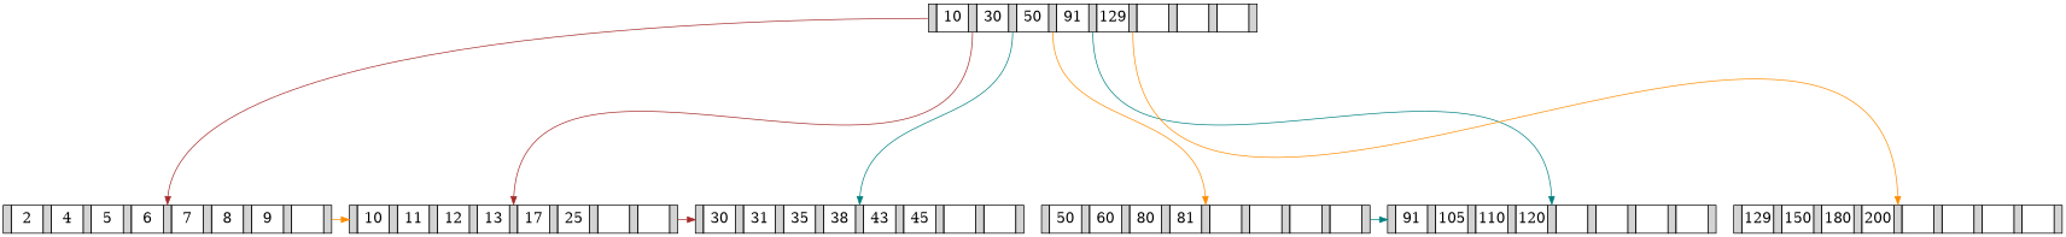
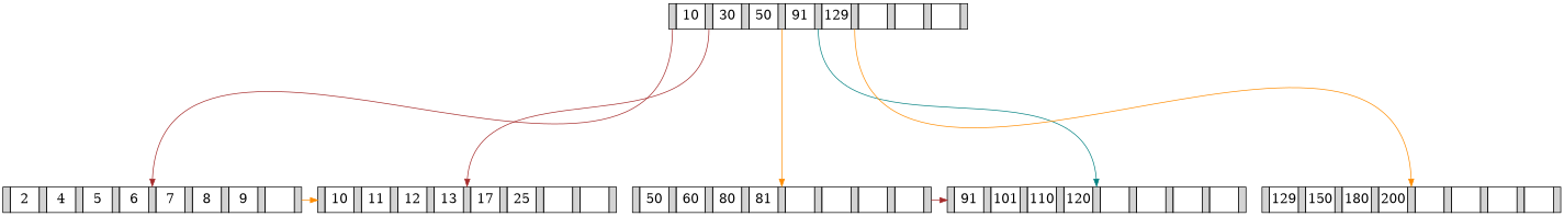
  digraph {
    nodesep=0.3
    rankdir=TB
    ranksep=3
    node [fontsize=18 margin=0 shape=none]
    edge [color=brown headport=8 tailport=16]
    n1 [label=<       <TABLE BORDER="0" COLOR="black" CELLBORDER="1" CELLSPACING="0" CELLPADDING="4">         <TR>           <TD PORT="0" BGCOLOR="lightgrey"></TD>           <TD PORT="1" WIDTH="40" HEIGHT="35" FIXEDSIZE="TRUE">2</TD>           <TD PORT="2" BGCOLOR="lightgrey"></TD>           <TD PORT="3" WIDTH="40" HEIGHT="35" FIXEDSIZE="TRUE">4</TD>           <TD PORT="4" BGCOLOR="lightgrey"></TD>           <TD PORT="5" WIDTH="40" HEIGHT="35" FIXEDSIZE="TRUE">5</TD>           <TD PORT="6" BGCOLOR="lightgrey"></TD>           <TD PORT="7" WIDTH="40" HEIGHT="35" FIXEDSIZE="TRUE">6</TD>           <TD PORT="8" BGCOLOR="lightgrey"></TD>           <TD PORT="9" WIDTH="40" HEIGHT="35" FIXEDSIZE="TRUE">7</TD>           <TD PORT="10" BGCOLOR="lightgrey"></TD>           <TD PORT="11" WIDTH="40" HEIGHT="35" FIXEDSIZE="TRUE">8</TD>           <TD PORT="12" BGCOLOR="lightgrey"></TD>           <TD PORT="13" WIDTH="40" HEIGHT="35" FIXEDSIZE="TRUE">9</TD>           <TD PORT="14" BGCOLOR="lightgrey"></TD>           <TD PORT="15" WIDTH="40" HEIGHT="35" FIXEDSIZE="TRUE"></TD>           <TD PORT="16" BGCOLOR="lightgrey"></TD>         </TR>       </TABLE>     >]
    n2 [label=<       <TABLE BORDER="0" COLOR="black" CELLBORDER="1" CELLSPACING="0" CELLPADDING="4">         <TR>           <TD PORT="0" BGCOLOR="lightgrey"></TD>           <TD PORT="1" WIDTH="40" HEIGHT="35" FIXEDSIZE="TRUE">10</TD>           <TD PORT="2" BGCOLOR="lightgrey"></TD>           <TD PORT="3" WIDTH="40" HEIGHT="35" FIXEDSIZE="TRUE">11</TD>           <TD PORT="4" BGCOLOR="lightgrey"></TD>           <TD PORT="5" WIDTH="40" HEIGHT="35" FIXEDSIZE="TRUE">12</TD>           <TD PORT="6" BGCOLOR="lightgrey"></TD>           <TD PORT="7" WIDTH="40" HEIGHT="35" FIXEDSIZE="TRUE">13</TD>           <TD PORT="8" BGCOLOR="lightgrey"></TD>           <TD PORT="9" WIDTH="40" HEIGHT="35" FIXEDSIZE="TRUE">17</TD>           <TD PORT="10" BGCOLOR="lightgrey"></TD>           <TD PORT="11" WIDTH="40" HEIGHT="35" FIXEDSIZE="TRUE">25</TD>           <TD PORT="12" BGCOLOR="lightgrey"></TD>           <TD PORT="13" WIDTH="40" HEIGHT="35" FIXEDSIZE="TRUE"></TD>           <TD PORT="14" BGCOLOR="lightgrey"></TD>           <TD PORT="15" WIDTH="40" HEIGHT="35" FIXEDSIZE="TRUE"></TD>           <TD PORT="16" BGCOLOR="lightgrey"></TD>         </TR>       </TABLE>     >]
-   n3 [label=<       <TABLE BORDER="0" COLOR="black" CELLBORDER="1" CELLSPACING="0" CELLPADDING="4">         <TR>           <TD PORT="0" BGCOLOR="lightgrey"></TD>           <TD PORT="1" WIDTH="40" HEIGHT="35" FIXEDSIZE="TRUE">30</TD>           <TD PORT="2" BGCOLOR="lightgrey"></TD>           <TD PORT="3" WIDTH="40" HEIGHT="35" FIXEDSIZE="TRUE">31</TD>           <TD PORT="4" BGCOLOR="lightgrey"></TD>           <TD PORT="5" WIDTH="40" HEIGHT="35" FIXEDSIZE="TRUE">35</TD>           <TD PORT="6" BGCOLOR="lightgrey"></TD>           <TD PORT="7" WIDTH="40" HEIGHT="35" FIXEDSIZE="TRUE">38</TD>           <TD PORT="8" BGCOLOR="lightgrey"></TD>           <TD PORT="9" WIDTH="40" HEIGHT="35" FIXEDSIZE="TRUE">43</TD>           <TD PORT="10" BGCOLOR="lightgrey"></TD>           <TD PORT="11" WIDTH="40" HEIGHT="35" FIXEDSIZE="TRUE">45</TD>           <TD PORT="12" BGCOLOR="lightgrey"></TD>           <TD PORT="13" WIDTH="40" HEIGHT="35" FIXEDSIZE="TRUE"></TD>           <TD PORT="14" BGCOLOR="lightgrey"></TD>           <TD PORT="15" WIDTH="40" HEIGHT="35" FIXEDSIZE="TRUE"></TD>           <TD PORT="16" BGCOLOR="lightgrey"></TD>         </TR>       </TABLE>     >]
    n4 [label=<       <TABLE BORDER="0" COLOR="black" CELLBORDER="1" CELLSPACING="0" CELLPADDING="4">         <TR>           <TD PORT="0" BGCOLOR="lightgrey"></TD>           <TD PORT="1" WIDTH="40" HEIGHT="35" FIXEDSIZE="TRUE">50</TD>           <TD PORT="2" BGCOLOR="lightgrey"></TD>           <TD PORT="3" WIDTH="40" HEIGHT="35" FIXEDSIZE="TRUE">60</TD>           <TD PORT="4" BGCOLOR="lightgrey"></TD>           <TD PORT="5" WIDTH="40" HEIGHT="35" FIXEDSIZE="TRUE">80</TD>           <TD PORT="6" BGCOLOR="lightgrey"></TD>           <TD PORT="7" WIDTH="40" HEIGHT="35" FIXEDSIZE="TRUE">81</TD>           <TD PORT="8" BGCOLOR="lightgrey"></TD>           <TD PORT="9" WIDTH="40" HEIGHT="35" FIXEDSIZE="TRUE"></TD>           <TD PORT="10" BGCOLOR="lightgrey"></TD>           <TD PORT="11" WIDTH="40" HEIGHT="35" FIXEDSIZE="TRUE"></TD>           <TD PORT="12" BGCOLOR="lightgrey"></TD>           <TD PORT="13" WIDTH="40" HEIGHT="35" FIXEDSIZE="TRUE"></TD>           <TD PORT="14" BGCOLOR="lightgrey"></TD>           <TD PORT="15" WIDTH="40" HEIGHT="35" FIXEDSIZE="TRUE"></TD>           <TD PORT="16" BGCOLOR="lightgrey"></TD>         </TR>       </TABLE>     >]
-   n5 [label=<       <TABLE BORDER="0" COLOR="black" CELLBORDER="1" CELLSPACING="0" CELLPADDING="4">         <TR>           <TD PORT="0" BGCOLOR="lightgrey"></TD>           <TD PORT="1" WIDTH="40" HEIGHT="35" FIXEDSIZE="TRUE">91</TD>           <TD PORT="2" BGCOLOR="lightgrey"></TD>           <TD PORT="3" WIDTH="40" HEIGHT="35" FIXEDSIZE="TRUE">105</TD>           <TD PORT="4" BGCOLOR="lightgrey"></TD>           <TD PORT="5" WIDTH="40" HEIGHT="35" FIXEDSIZE="TRUE">110</TD>           <TD PORT="6" BGCOLOR="lightgrey"></TD>           <TD PORT="7" WIDTH="40" HEIGHT="35" FIXEDSIZE="TRUE">120</TD>           <TD PORT="8" BGCOLOR="lightgrey"></TD>           <TD PORT="9" WIDTH="40" HEIGHT="35" FIXEDSIZE="TRUE"></TD>           <TD PORT="10" BGCOLOR="lightgrey"></TD>           <TD PORT="11" WIDTH="40" HEIGHT="35" FIXEDSIZE="TRUE"></TD>           <TD PORT="12" BGCOLOR="lightgrey"></TD>           <TD PORT="13" WIDTH="40" HEIGHT="35" FIXEDSIZE="TRUE"></TD>           <TD PORT="14" BGCOLOR="lightgrey"></TD>           <TD PORT="15" WIDTH="40" HEIGHT="35" FIXEDSIZE="TRUE"></TD>           <TD PORT="16" BGCOLOR="lightgrey"></TD>         </TR>       </TABLE>     >]
+   n5 [label=<       <TABLE BORDER="0" COLOR="black" CELLBORDER="1" CELLSPACING="0" CELLPADDING="4">         <TR>           <TD PORT="0" BGCOLOR="lightgrey"></TD>           <TD PORT="1" WIDTH="40" HEIGHT="35" FIXEDSIZE="TRUE">91</TD>           <TD PORT="2" BGCOLOR="lightgrey"></TD>           <TD PORT="3" WIDTH="40" HEIGHT="35" FIXEDSIZE="TRUE">101</TD>           <TD PORT="4" BGCOLOR="lightgrey"></TD>           <TD PORT="5" WIDTH="40" HEIGHT="35" FIXEDSIZE="TRUE">110</TD>           <TD PORT="6" BGCOLOR="lightgrey"></TD>           <TD PORT="7" WIDTH="40" HEIGHT="35" FIXEDSIZE="TRUE">120</TD>           <TD PORT="8" BGCOLOR="lightgrey"></TD>           <TD PORT="9" WIDTH="40" HEIGHT="35" FIXEDSIZE="TRUE"></TD>           <TD PORT="10" BGCOLOR="lightgrey"></TD>           <TD PORT="11" WIDTH="40" HEIGHT="35" FIXEDSIZE="TRUE"></TD>           <TD PORT="12" BGCOLOR="lightgrey"></TD>           <TD PORT="13" WIDTH="40" HEIGHT="35" FIXEDSIZE="TRUE"></TD>           <TD PORT="14" BGCOLOR="lightgrey"></TD>           <TD PORT="15" WIDTH="40" HEIGHT="35" FIXEDSIZE="TRUE"></TD>           <TD PORT="16" BGCOLOR="lightgrey"></TD>         </TR>       </TABLE>     >]
    n6 [label=<       <TABLE BORDER="0" COLOR="black" CELLBORDER="1" CELLSPACING="0" CELLPADDING="4">         <TR>           <TD PORT="0" BGCOLOR="lightgrey"></TD>           <TD PORT="1" WIDTH="40" HEIGHT="35" FIXEDSIZE="TRUE">129</TD>           <TD PORT="2" BGCOLOR="lightgrey"></TD>           <TD PORT="3" WIDTH="40" HEIGHT="35" FIXEDSIZE="TRUE">150</TD>           <TD PORT="4" BGCOLOR="lightgrey"></TD>           <TD PORT="5" WIDTH="40" HEIGHT="35" FIXEDSIZE="TRUE">180</TD>           <TD PORT="6" BGCOLOR="lightgrey"></TD>           <TD PORT="7" WIDTH="40" HEIGHT="35" FIXEDSIZE="TRUE">200</TD>           <TD PORT="8" BGCOLOR="lightgrey"></TD>           <TD PORT="9" WIDTH="40" HEIGHT="35" FIXEDSIZE="TRUE"></TD>           <TD PORT="10" BGCOLOR="lightgrey"></TD>           <TD PORT="11" WIDTH="40" HEIGHT="35" FIXEDSIZE="TRUE"></TD>           <TD PORT="12" BGCOLOR="lightgrey"></TD>           <TD PORT="13" WIDTH="40" HEIGHT="35" FIXEDSIZE="TRUE"></TD>           <TD PORT="14" BGCOLOR="lightgrey"></TD>           <TD PORT="15" WIDTH="40" HEIGHT="35" FIXEDSIZE="TRUE"></TD>           <TD PORT="16" BGCOLOR="lightgrey"></TD>         </TR>       </TABLE>     >]
    n7 [label=<       <TABLE BORDER="0" COLOR="black" CELLBORDER="1" CELLSPACING="0" CELLPADDING="4">         <TR>           <TD PORT="0" BGCOLOR="lightgrey"></TD>           <TD PORT="1" WIDTH="40" HEIGHT="35" FIXEDSIZE="TRUE">10</TD>           <TD PORT="2" BGCOLOR="lightgrey"></TD>           <TD PORT="3" WIDTH="40" HEIGHT="35" FIXEDSIZE="TRUE">30</TD>           <TD PORT="4" BGCOLOR="lightgrey"></TD>           <TD PORT="5" WIDTH="40" HEIGHT="35" FIXEDSIZE="TRUE">50</TD>           <TD PORT="6" BGCOLOR="lightgrey"></TD>           <TD PORT="7" WIDTH="40" HEIGHT="35" FIXEDSIZE="TRUE">91</TD>           <TD PORT="8" BGCOLOR="lightgrey"></TD>           <TD PORT="9" WIDTH="40" HEIGHT="35" FIXEDSIZE="TRUE">129</TD>           <TD PORT="10" BGCOLOR="lightgrey"></TD>           <TD PORT="11" WIDTH="40" HEIGHT="35" FIXEDSIZE="TRUE"></TD>           <TD PORT="12" BGCOLOR="lightgrey"></TD>           <TD PORT="13" WIDTH="40" HEIGHT="35" FIXEDSIZE="TRUE"></TD>           <TD PORT="14" BGCOLOR="lightgrey"></TD>           <TD PORT="15" WIDTH="40" HEIGHT="35" FIXEDSIZE="TRUE"></TD>           <TD PORT="16" BGCOLOR="lightgrey"></TD>         </TR>       </TABLE>     >]
    subgraph sub_1 {
      rank=same
      n1
      n2
-     n3
      n4
      n5
      n6
    }
    n1 -> n2 [color=darkorange headport=0]
-   n2 -> n3 [headport=0]
-   n4 -> n5 [color=teal headport=0]
+   n4 -> n5 [headport=0]
    n7 -> n1 [tailport=0]
    n7 -> n2 [tailport=2]
-   n7 -> n3 [color=teal tailport=4]
    n7 -> n4 [color=darkorange tailport=6]
    n7 -> n5 [color=teal tailport=8]
    n7 -> n6 [color=darkorange tailport=10]
  }
